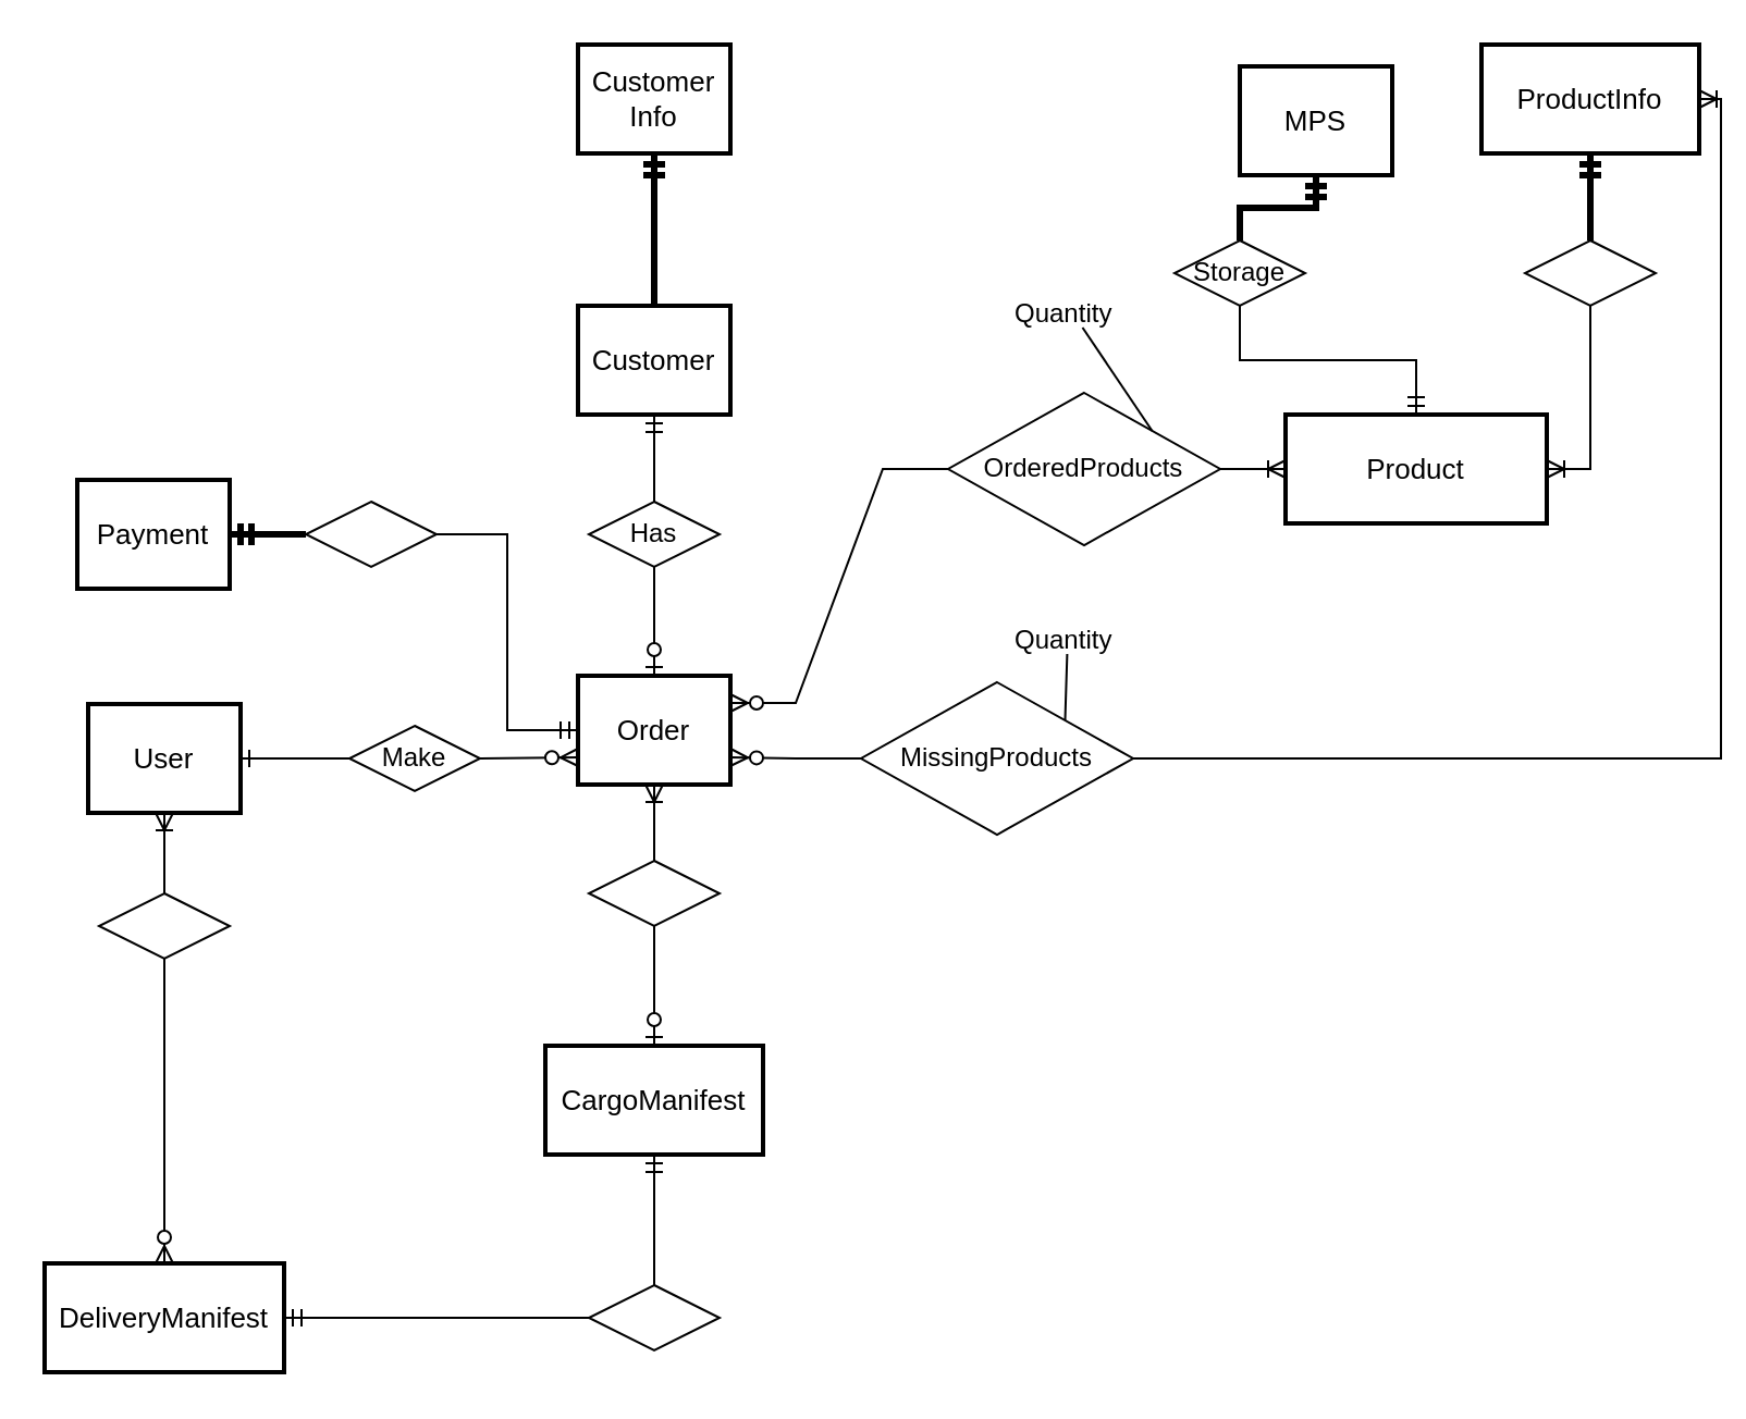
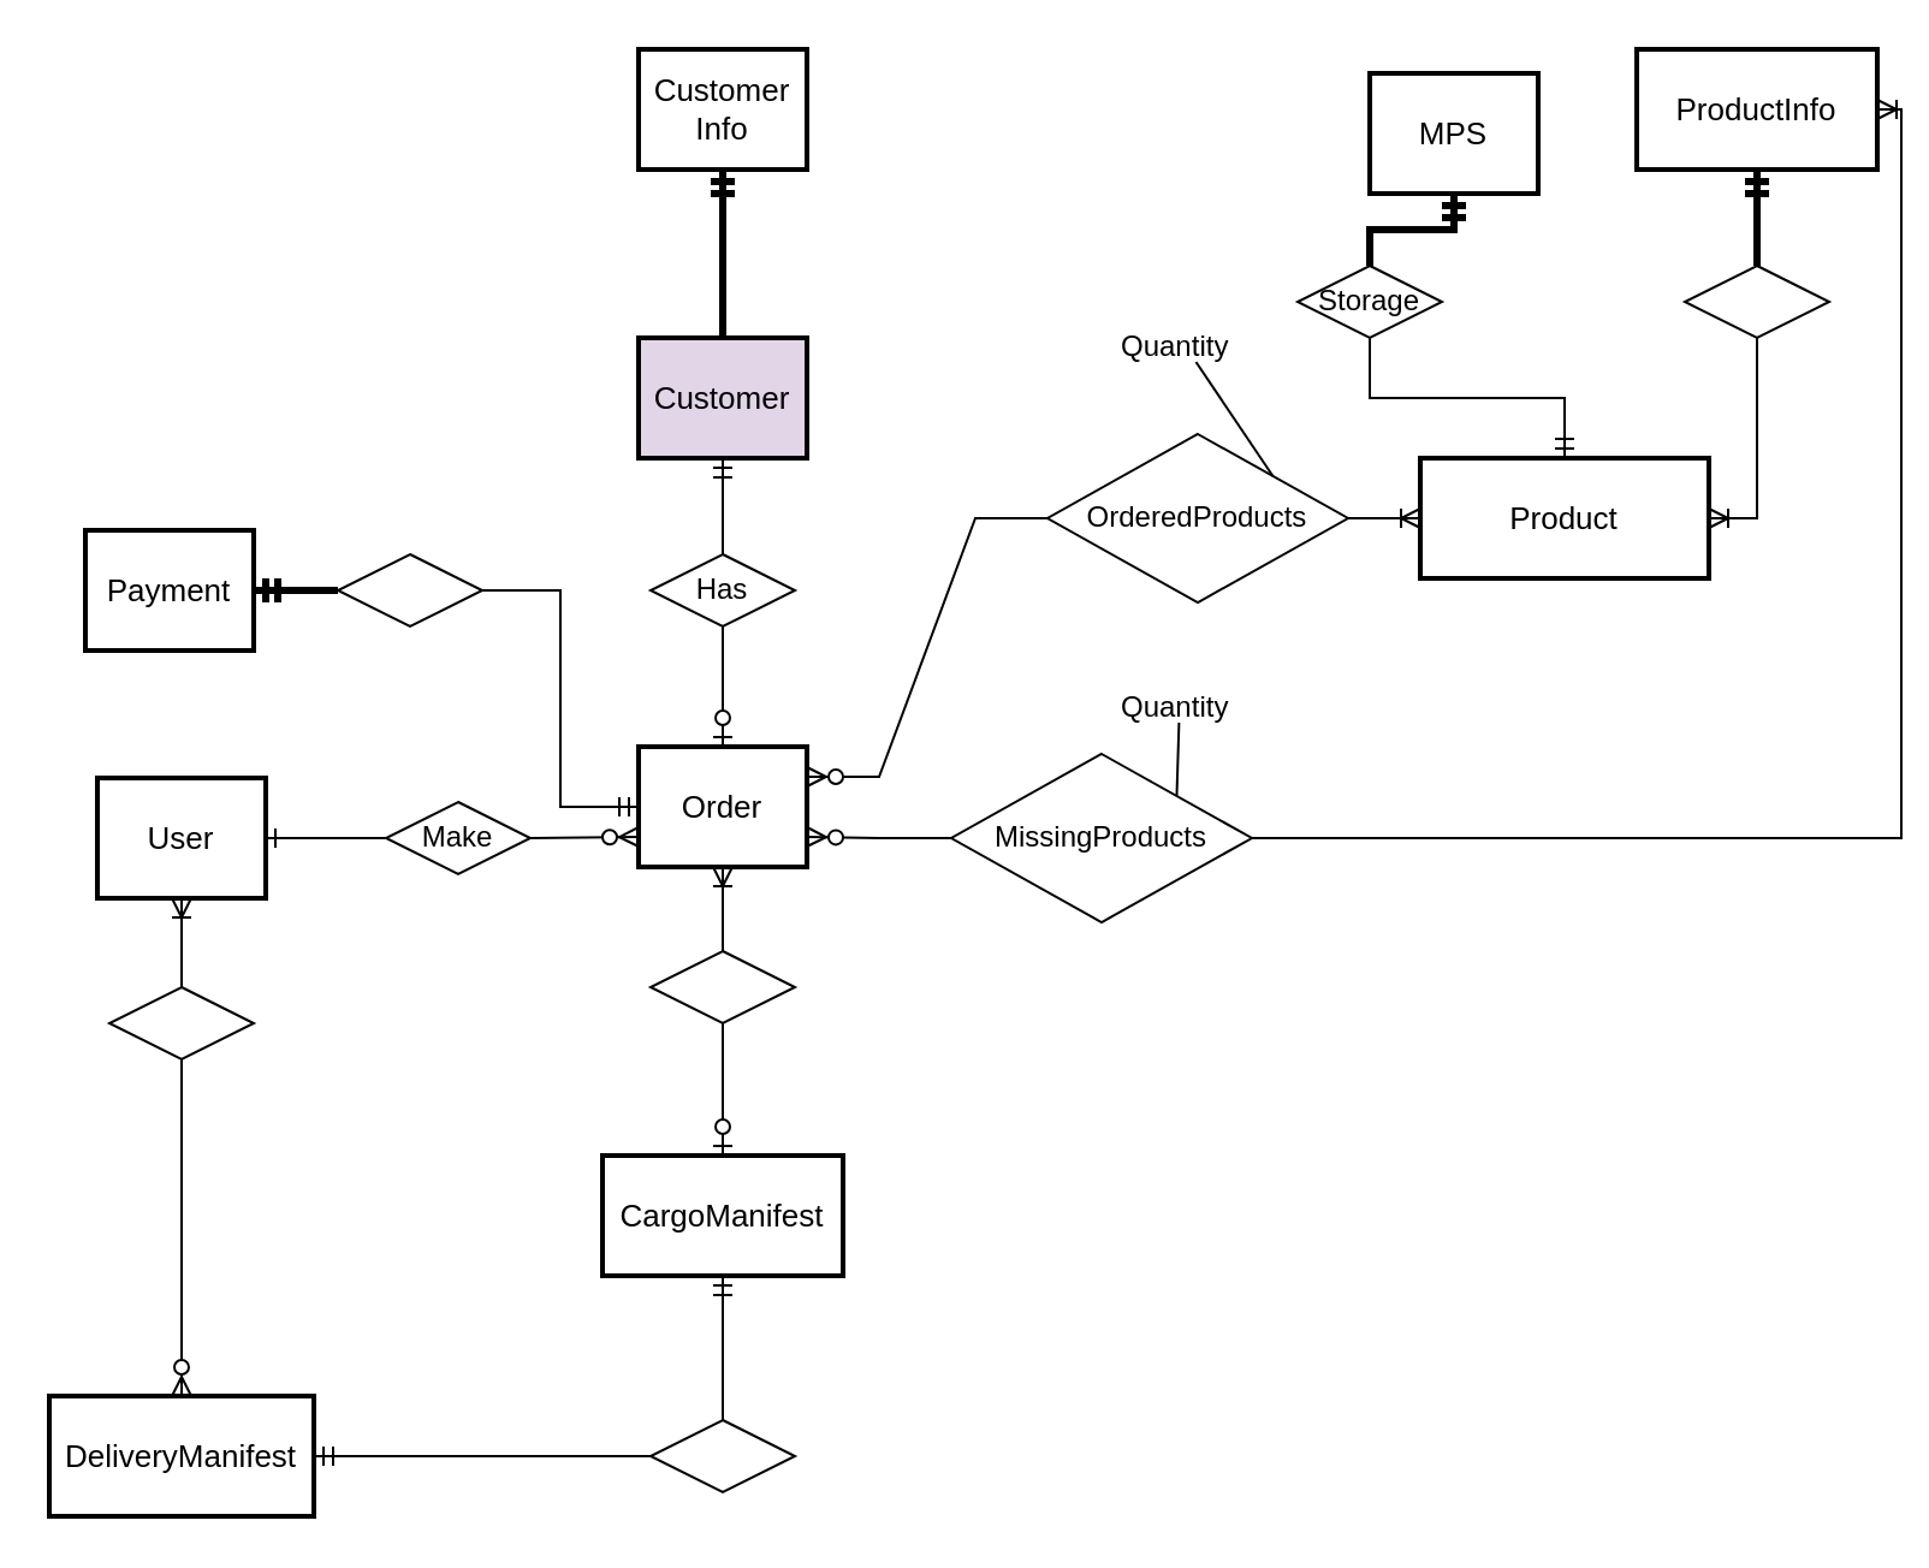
  <mxCell id="0" />
  <mxCell id="1" parent="0" />
  <mxCell id="2" value="Order" style="strokeWidth=2;whiteSpace=wrap;html=1;align=center;fontSize=13;fontFamily=Helvetica;shadow=0;" parent="1" vertex="1"><mxGeometry x="265" y="310" width="70" height="50" as="geometry" /></mxCell>
  <mxCell id="3" value="User" style="strokeWidth=2;whiteSpace=wrap;html=1;align=center;fontSize=13;fontFamily=Helvetica;shadow=0;" parent="1" vertex="1"><mxGeometry x="40" y="323" width="70" height="50" as="geometry" /></mxCell>
- <mxCell id="4" value="Customer" style="strokeWidth=2;whiteSpace=wrap;html=1;align=center;fontSize=13;fontFamily=Helvetica;shadow=0;" parent="1" vertex="1"><mxGeometry x="265" y="140" width="70" height="50" as="geometry" /></mxCell>
+ <mxCell id="4" value="Customer" style="strokeWidth=2;whiteSpace=wrap;html=1;align=center;fontSize=13;fontFamily=Helvetica;shadow=0;fillColor=#e1d5e7;" parent="1" vertex="1"><mxGeometry x="265" y="140" width="70" height="50" as="geometry" /></mxCell>
  <mxCell id="5" value="Product" style="strokeWidth=2;whiteSpace=wrap;html=1;align=center;fontSize=13;fontFamily=Helvetica;shadow=0;" parent="1" vertex="1"><mxGeometry x="590" y="190" width="120" height="50" as="geometry" /></mxCell>
  <mxCell id="6" value="CargoManifest" style="strokeWidth=2;whiteSpace=wrap;html=1;align=center;fontSize=13;fontFamily=Helvetica;shadow=0;" parent="1" vertex="1"><mxGeometry x="250" y="480" width="100" height="50" as="geometry" /></mxCell>
  <mxCell id="7" value="MPS" style="strokeWidth=2;whiteSpace=wrap;html=1;align=center;fontSize=13;fontFamily=Helvetica;shadow=0;" parent="1" vertex="1"><mxGeometry x="569" y="30" width="70" height="50" as="geometry" /></mxCell>
  <mxCell id="8" value="Make" style="rhombus;whiteSpace=wrap;html=1;shadow=0;" parent="1" vertex="1"><mxGeometry x="160" y="333" width="60" height="30" as="geometry" /></mxCell>
  <mxCell id="9" value="" style="edgeStyle=entityRelationEdgeStyle;fontSize=12;html=1;endArrow=ERone;endFill=1;rounded=0;exitX=0;exitY=0.5;exitDx=0;exitDy=0;entryX=1;entryY=0.5;entryDx=0;entryDy=0;" parent="1" source="8" target="3" edge="1"><mxGeometry width="100" height="100" relative="1" as="geometry"><mxPoint x="160" y="390" as="sourcePoint" /><mxPoint x="200" y="390" as="targetPoint" /></mxGeometry></mxCell>
  <mxCell id="10" value="Storage" style="rhombus;whiteSpace=wrap;html=1;shadow=0;" parent="1" vertex="1"><mxGeometry x="539" y="110" width="60" height="30" as="geometry" /></mxCell>
  <mxCell id="11" value="" style="fontSize=12;html=1;endArrow=ERmandOne;rounded=0;entryX=0.5;entryY=1;entryDx=0;entryDy=0;strokeWidth=3;edgeStyle=orthogonalEdgeStyle;" parent="1" source="10" target="7" edge="1"><mxGeometry width="100" height="100" relative="1" as="geometry"><mxPoint x="650" y="90" as="sourcePoint" /><mxPoint x="860" y="180" as="targetPoint" /></mxGeometry></mxCell>
  <mxCell id="12" value="" style="fontSize=12;html=1;endArrow=ERmandOne;rounded=0;entryX=0.5;entryY=0;entryDx=0;entryDy=0;exitX=0.5;exitY=1;exitDx=0;exitDy=0;edgeStyle=orthogonalEdgeStyle;" parent="1" source="10" target="5" edge="1"><mxGeometry width="100" height="100" relative="1" as="geometry"><mxPoint x="660" y="100" as="sourcePoint" /><mxPoint x="660" y="60" as="targetPoint" /></mxGeometry></mxCell>
  <mxCell id="13" value="Has" style="rhombus;whiteSpace=wrap;html=1;shadow=0;" parent="1" vertex="1"><mxGeometry x="270" y="230" width="60" height="30" as="geometry" /></mxCell>
  <mxCell id="14" value="" style="fontSize=12;html=1;endArrow=ERmandOne;rounded=0;" parent="1" source="13" target="4" edge="1"><mxGeometry width="100" height="100" relative="1" as="geometry"><mxPoint x="295" y="230" as="sourcePoint" /><mxPoint x="295" y="190" as="targetPoint" /></mxGeometry></mxCell>
  <mxCell id="15" value="DeliveryManifest" style="strokeWidth=2;whiteSpace=wrap;html=1;align=center;fontSize=13;fontFamily=Helvetica;shadow=0;" parent="1" vertex="1"><mxGeometry x="20" y="580" width="110" height="50" as="geometry" /></mxCell>
  <mxCell id="16" value="" style="rhombus;whiteSpace=wrap;html=1;shadow=0;" parent="1" vertex="1"><mxGeometry x="45" y="410" width="60" height="30" as="geometry" /></mxCell>
  <mxCell id="17" value="" style="fontSize=12;html=1;endArrow=ERzeroToOne;endFill=1;rounded=0;exitX=0.5;exitY=1;exitDx=0;exitDy=0;entryX=0.5;entryY=0;entryDx=0;entryDy=0;" parent="1" source="13" target="2" edge="1"><mxGeometry width="100" height="100" relative="1" as="geometry"><mxPoint x="230" y="345" as="sourcePoint" /><mxPoint x="270" y="345" as="targetPoint" /></mxGeometry></mxCell>
  <mxCell id="18" value="" style="rhombus;whiteSpace=wrap;html=1;shadow=0;" parent="1" vertex="1"><mxGeometry x="270" y="590" width="60" height="30" as="geometry" /></mxCell>
  <mxCell id="19" value="" style="rhombus;whiteSpace=wrap;html=1;shadow=0;" parent="1" vertex="1"><mxGeometry x="270" y="395" width="60" height="30" as="geometry" /></mxCell>
  <mxCell id="20" value="" style="fontSize=12;html=1;endArrow=ERzeroToOne;endFill=1;rounded=0;exitX=0.5;exitY=1;exitDx=0;exitDy=0;entryX=0.5;entryY=0;entryDx=0;entryDy=0;edgeStyle=orthogonalEdgeStyle;" parent="1" source="19" target="6" edge="1"><mxGeometry width="100" height="100" relative="1" as="geometry"><mxPoint x="460" y="355" as="sourcePoint" /><mxPoint x="200" y="505" as="targetPoint" /></mxGeometry></mxCell>
  <mxCell id="21" value="" style="fontSize=12;html=1;endArrow=ERoneToMany;rounded=0;exitX=0.5;exitY=0;exitDx=0;exitDy=0;entryX=0.5;entryY=1;entryDx=0;entryDy=0;edgeStyle=orthogonalEdgeStyle;" parent="1" source="19" target="2" edge="1"><mxGeometry width="100" height="100" relative="1" as="geometry"><mxPoint x="410" y="460" as="sourcePoint" /><mxPoint x="340" y="360" as="targetPoint" /></mxGeometry></mxCell>
  <mxCell id="22" value="OrderedProducts" style="rhombus;whiteSpace=wrap;html=1;shadow=0;" parent="1" vertex="1"><mxGeometry x="435" y="180" width="125" height="70" as="geometry" /></mxCell>
  <mxCell id="23" value="" style="edgeStyle=entityRelationEdgeStyle;fontSize=12;html=1;endArrow=ERzeroToMany;endFill=1;rounded=0;entryX=1;entryY=0.25;entryDx=0;entryDy=0;exitX=0;exitY=0.5;exitDx=0;exitDy=0;" parent="1" source="22" target="2" edge="1"><mxGeometry width="100" height="100" relative="1" as="geometry"><mxPoint x="340" y="460" as="sourcePoint" /><mxPoint x="440" y="360" as="targetPoint" /></mxGeometry></mxCell>
  <mxCell id="24" value="" style="edgeStyle=entityRelationEdgeStyle;fontSize=12;html=1;endArrow=ERoneToMany;rounded=0;entryX=0;entryY=0.5;entryDx=0;entryDy=0;exitX=1;exitY=0.5;exitDx=0;exitDy=0;" parent="1" source="22" target="5" edge="1"><mxGeometry width="100" height="100" relative="1" as="geometry"><mxPoint x="340" y="460" as="sourcePoint" /><mxPoint x="440" y="360" as="targetPoint" /></mxGeometry></mxCell>
  <mxCell id="25" value="Quantity" style="text;strokeColor=none;fillColor=none;spacingLeft=4;spacingRight=4;overflow=hidden;rotatable=0;points=[[0,0.5],[1,0.5]];portConstraint=eastwest;fontSize=12;" parent="1" vertex="1"><mxGeometry x="460" y="130" width="60" height="20" as="geometry" /></mxCell>
  <mxCell id="26" value="" style="endArrow=none;html=1;rounded=0;exitX=1;exitY=0;exitDx=0;exitDy=0;" parent="1" source="22" target="25" edge="1"><mxGeometry relative="1" as="geometry"><mxPoint x="350" y="290" as="sourcePoint" /><mxPoint x="510" y="290" as="targetPoint" /></mxGeometry></mxCell>
  <mxCell id="27" value="" style="fontSize=12;html=1;endArrow=ERzeroToMany;endFill=1;rounded=0;exitX=0.5;exitY=1;exitDx=0;exitDy=0;entryX=0.5;entryY=0;entryDx=0;entryDy=0;" parent="1" source="16" target="15" edge="1"><mxGeometry width="100" height="100" relative="1" as="geometry"><mxPoint x="110" y="465" as="sourcePoint" /><mxPoint x="210" y="365" as="targetPoint" /></mxGeometry></mxCell>
  <mxCell id="28" value="" style="fontSize=12;html=1;endArrow=ERzeroToMany;endFill=1;rounded=0;exitX=1;exitY=0.5;exitDx=0;exitDy=0;entryX=0;entryY=0.75;entryDx=0;entryDy=0;" parent="1" source="8" target="2" edge="1"><mxGeometry width="100" height="100" relative="1" as="geometry"><mxPoint x="85" y="440" as="sourcePoint" /><mxPoint x="85" y="490" as="targetPoint" /></mxGeometry></mxCell>
  <mxCell id="29" value="MissingProducts" style="rhombus;whiteSpace=wrap;html=1;shadow=0;" parent="1" vertex="1"><mxGeometry x="395" y="313" width="125" height="70" as="geometry" /></mxCell>
  <mxCell id="30" value="" style="edgeStyle=entityRelationEdgeStyle;fontSize=12;html=1;endArrow=ERzeroToMany;endFill=1;rounded=0;entryX=1;entryY=0.75;entryDx=0;entryDy=0;exitX=0;exitY=0.5;exitDx=0;exitDy=0;" parent="1" source="29" target="2" edge="1"><mxGeometry width="100" height="100" relative="1" as="geometry"><mxPoint x="405" y="225" as="sourcePoint" /><mxPoint x="345" y="345" as="targetPoint" /></mxGeometry></mxCell>
  <mxCell id="31" value="" style="edgeStyle=orthogonalEdgeStyle;fontSize=12;html=1;endArrow=ERoneToMany;rounded=0;exitX=1;exitY=0.5;exitDx=0;exitDy=0;entryX=1;entryY=0.5;entryDx=0;entryDy=0;" parent="1" source="29" target="40" edge="1"><mxGeometry width="100" height="100" relative="1" as="geometry"><mxPoint x="530" y="225" as="sourcePoint" /><mxPoint x="600" y="225" as="targetPoint" /></mxGeometry></mxCell>
  <mxCell id="32" value="Quantity" style="text;strokeColor=none;fillColor=none;spacingLeft=4;spacingRight=4;overflow=hidden;rotatable=0;points=[[0,0.5],[1,0.5]];portConstraint=eastwest;fontSize=12;" parent="1" vertex="1"><mxGeometry x="460" y="280" width="60" height="20" as="geometry" /></mxCell>
  <mxCell id="33" value="" style="endArrow=none;html=1;rounded=0;exitX=1;exitY=0;exitDx=0;exitDy=0;" parent="1" source="29" target="32" edge="1"><mxGeometry relative="1" as="geometry"><mxPoint x="518.211" y="328.998" as="sourcePoint" /><mxPoint x="560" y="420" as="targetPoint" /></mxGeometry></mxCell>
  <mxCell id="34" value="Payment" style="strokeWidth=2;whiteSpace=wrap;html=1;align=center;fontSize=13;fontFamily=Helvetica;shadow=0;" parent="1" vertex="1"><mxGeometry x="35" y="220" width="70" height="50" as="geometry" /></mxCell>
  <mxCell id="35" value="" style="rhombus;whiteSpace=wrap;html=1;shadow=0;" parent="1" vertex="1"><mxGeometry x="140" y="230" width="60" height="30" as="geometry" /></mxCell>
  <mxCell id="36" value="" style="fontSize=12;html=1;endArrow=ERmandOne;rounded=0;exitX=1;exitY=0.5;exitDx=0;exitDy=0;entryX=0;entryY=0.5;entryDx=0;entryDy=0;edgeStyle=orthogonalEdgeStyle;" parent="1" source="35" target="2" edge="1"><mxGeometry width="100" height="100" relative="1" as="geometry"><mxPoint x="310" y="240" as="sourcePoint" /><mxPoint x="310" y="200" as="targetPoint" /></mxGeometry></mxCell>
  <mxCell id="37" value="" style="fontSize=12;html=1;endArrow=ERmandOne;rounded=0;exitX=0;exitY=0.5;exitDx=0;exitDy=0;entryX=1;entryY=0.5;entryDx=0;entryDy=0;edgeStyle=orthogonalEdgeStyle;strokeWidth=3;" parent="1" source="35" target="34" edge="1"><mxGeometry width="100" height="100" relative="1" as="geometry"><mxPoint x="250" y="275" as="sourcePoint" /><mxPoint x="275" y="345" as="targetPoint" /></mxGeometry></mxCell>
  <mxCell id="38" value="Customer&lt;br&gt;Info" style="strokeWidth=2;whiteSpace=wrap;html=1;align=center;fontSize=13;fontFamily=Helvetica;shadow=0;" parent="1" vertex="1"><mxGeometry x="265" y="20" width="70" height="50" as="geometry" /></mxCell>
  <mxCell id="39" value="" style="fontSize=12;html=1;endArrow=ERmandOne;rounded=0;entryX=0.5;entryY=1;entryDx=0;entryDy=0;edgeStyle=orthogonalEdgeStyle;strokeWidth=3;exitX=0.5;exitY=0;exitDx=0;exitDy=0;" parent="1" source="4" target="38" edge="1"><mxGeometry width="100" height="100" relative="1" as="geometry"><mxPoint x="315" y="140" as="sourcePoint" /><mxPoint x="500" y="205" as="targetPoint" /></mxGeometry></mxCell>
  <mxCell id="40" value="ProductInfo" style="strokeWidth=2;whiteSpace=wrap;html=1;align=center;fontSize=13;fontFamily=Helvetica;shadow=0;" parent="1" vertex="1"><mxGeometry x="680" y="20" width="100" height="50" as="geometry" /></mxCell>
  <mxCell id="41" value="" style="rhombus;whiteSpace=wrap;html=1;shadow=0;" parent="1" vertex="1"><mxGeometry x="700" y="110" width="60" height="30" as="geometry" /></mxCell>
  <mxCell id="42" value="" style="fontSize=12;html=1;endArrow=ERmandOne;rounded=0;strokeWidth=3;edgeStyle=orthogonalEdgeStyle;" parent="1" source="41" target="40" edge="1"><mxGeometry width="100" height="100" relative="1" as="geometry"><mxPoint x="660" y="100" as="sourcePoint" /><mxPoint x="760" y="90" as="targetPoint" /></mxGeometry></mxCell>
  <mxCell id="43" value="" style="fontSize=12;html=1;endArrow=ERoneToMany;exitX=0.5;exitY=1;exitDx=0;exitDy=0;edgeStyle=orthogonalEdgeStyle;entryX=1;entryY=0.5;entryDx=0;entryDy=0;elbow=vertical;rounded=0;" parent="1" source="41" target="5" edge="1"><mxGeometry width="100" height="100" relative="1" as="geometry"><mxPoint x="660" y="500" as="sourcePoint" /><mxPoint x="760" y="400" as="targetPoint" /></mxGeometry></mxCell>
  <mxCell id="44" value="" style="fontSize=12;html=1;endArrow=ERoneToMany;rounded=0;elbow=vertical;exitX=0.5;exitY=0;exitDx=0;exitDy=0;entryX=0.5;entryY=1;entryDx=0;entryDy=0;" parent="1" source="16" target="3" edge="1"><mxGeometry width="100" height="100" relative="1" as="geometry"><mxPoint x="130" y="460" as="sourcePoint" /><mxPoint x="230" y="360" as="targetPoint" /></mxGeometry></mxCell>
  <mxCell id="45" value="" style="fontSize=12;html=1;endArrow=ERmandOne;rounded=0;entryX=0.5;entryY=1;entryDx=0;entryDy=0;exitX=0.5;exitY=0;exitDx=0;exitDy=0;" edge="1" parent="1" source="18" target="6"><mxGeometry width="100" height="100" relative="1" as="geometry"><mxPoint x="410" y="590" as="sourcePoint" /><mxPoint x="410" y="550" as="targetPoint" /><Array as="points" /></mxGeometry></mxCell>
  <mxCell id="46" value="" style="fontSize=12;html=1;endArrow=ERmandOne;rounded=0;entryX=1;entryY=0.5;entryDx=0;entryDy=0;exitX=0;exitY=0.5;exitDx=0;exitDy=0;" edge="1" parent="1" source="18" target="15"><mxGeometry width="100" height="100" relative="1" as="geometry"><mxPoint x="200" y="680" as="sourcePoint" /><mxPoint x="200" y="620" as="targetPoint" /><Array as="points" /></mxGeometry></mxCell>
